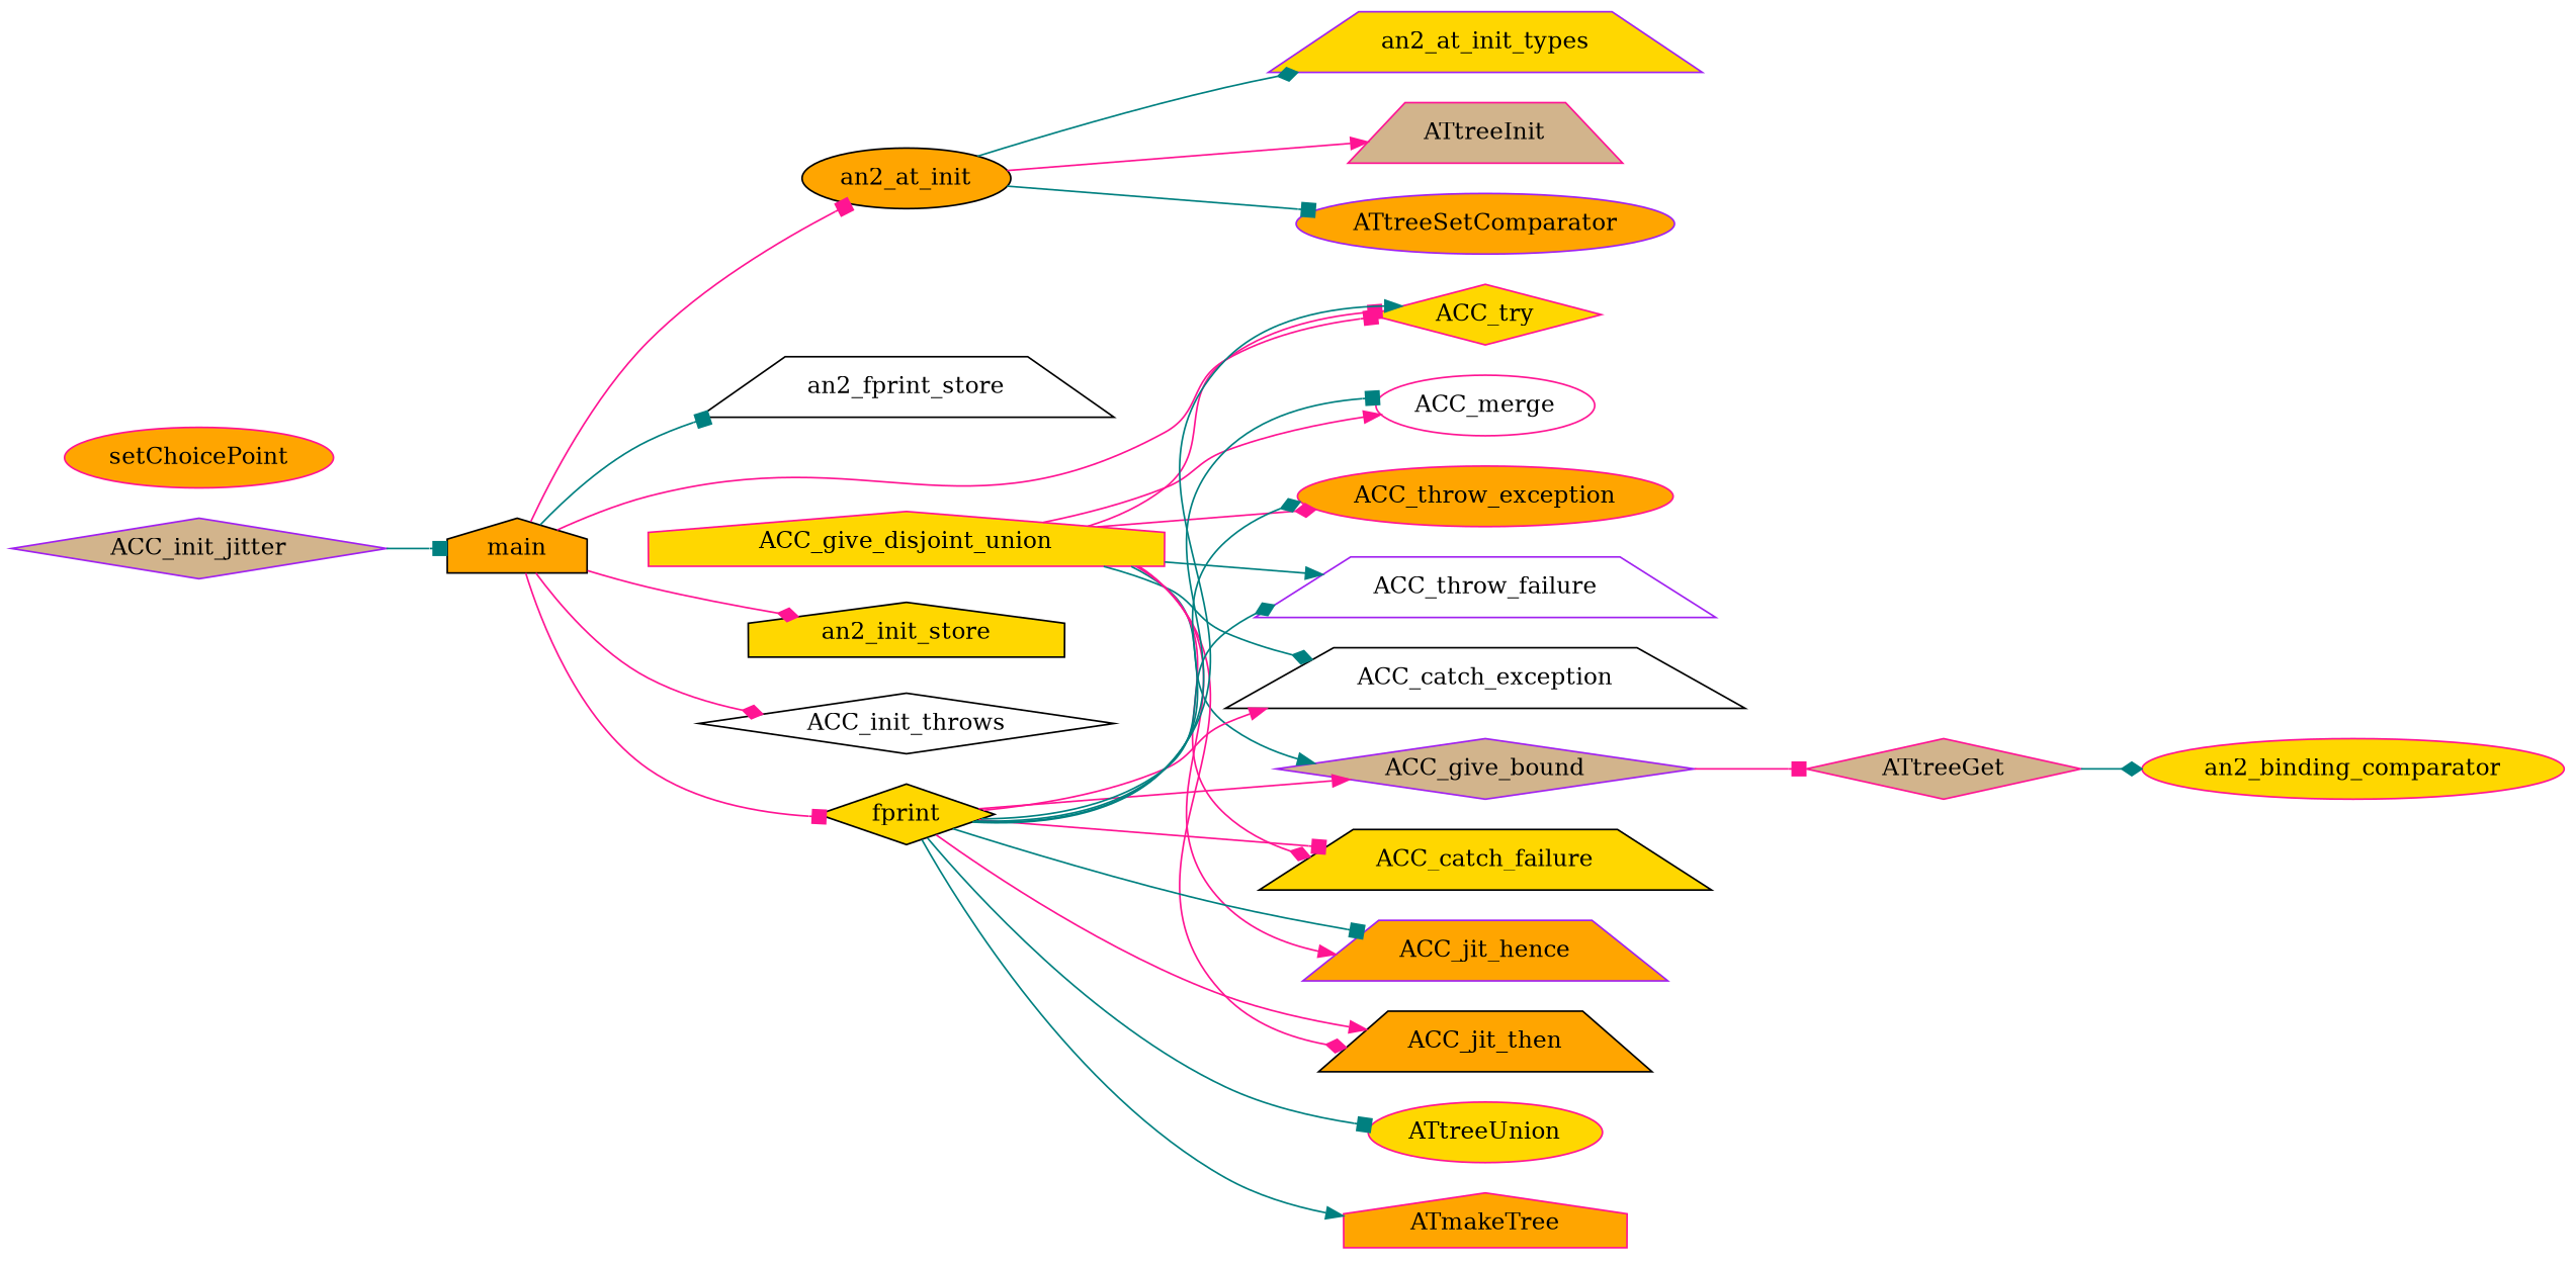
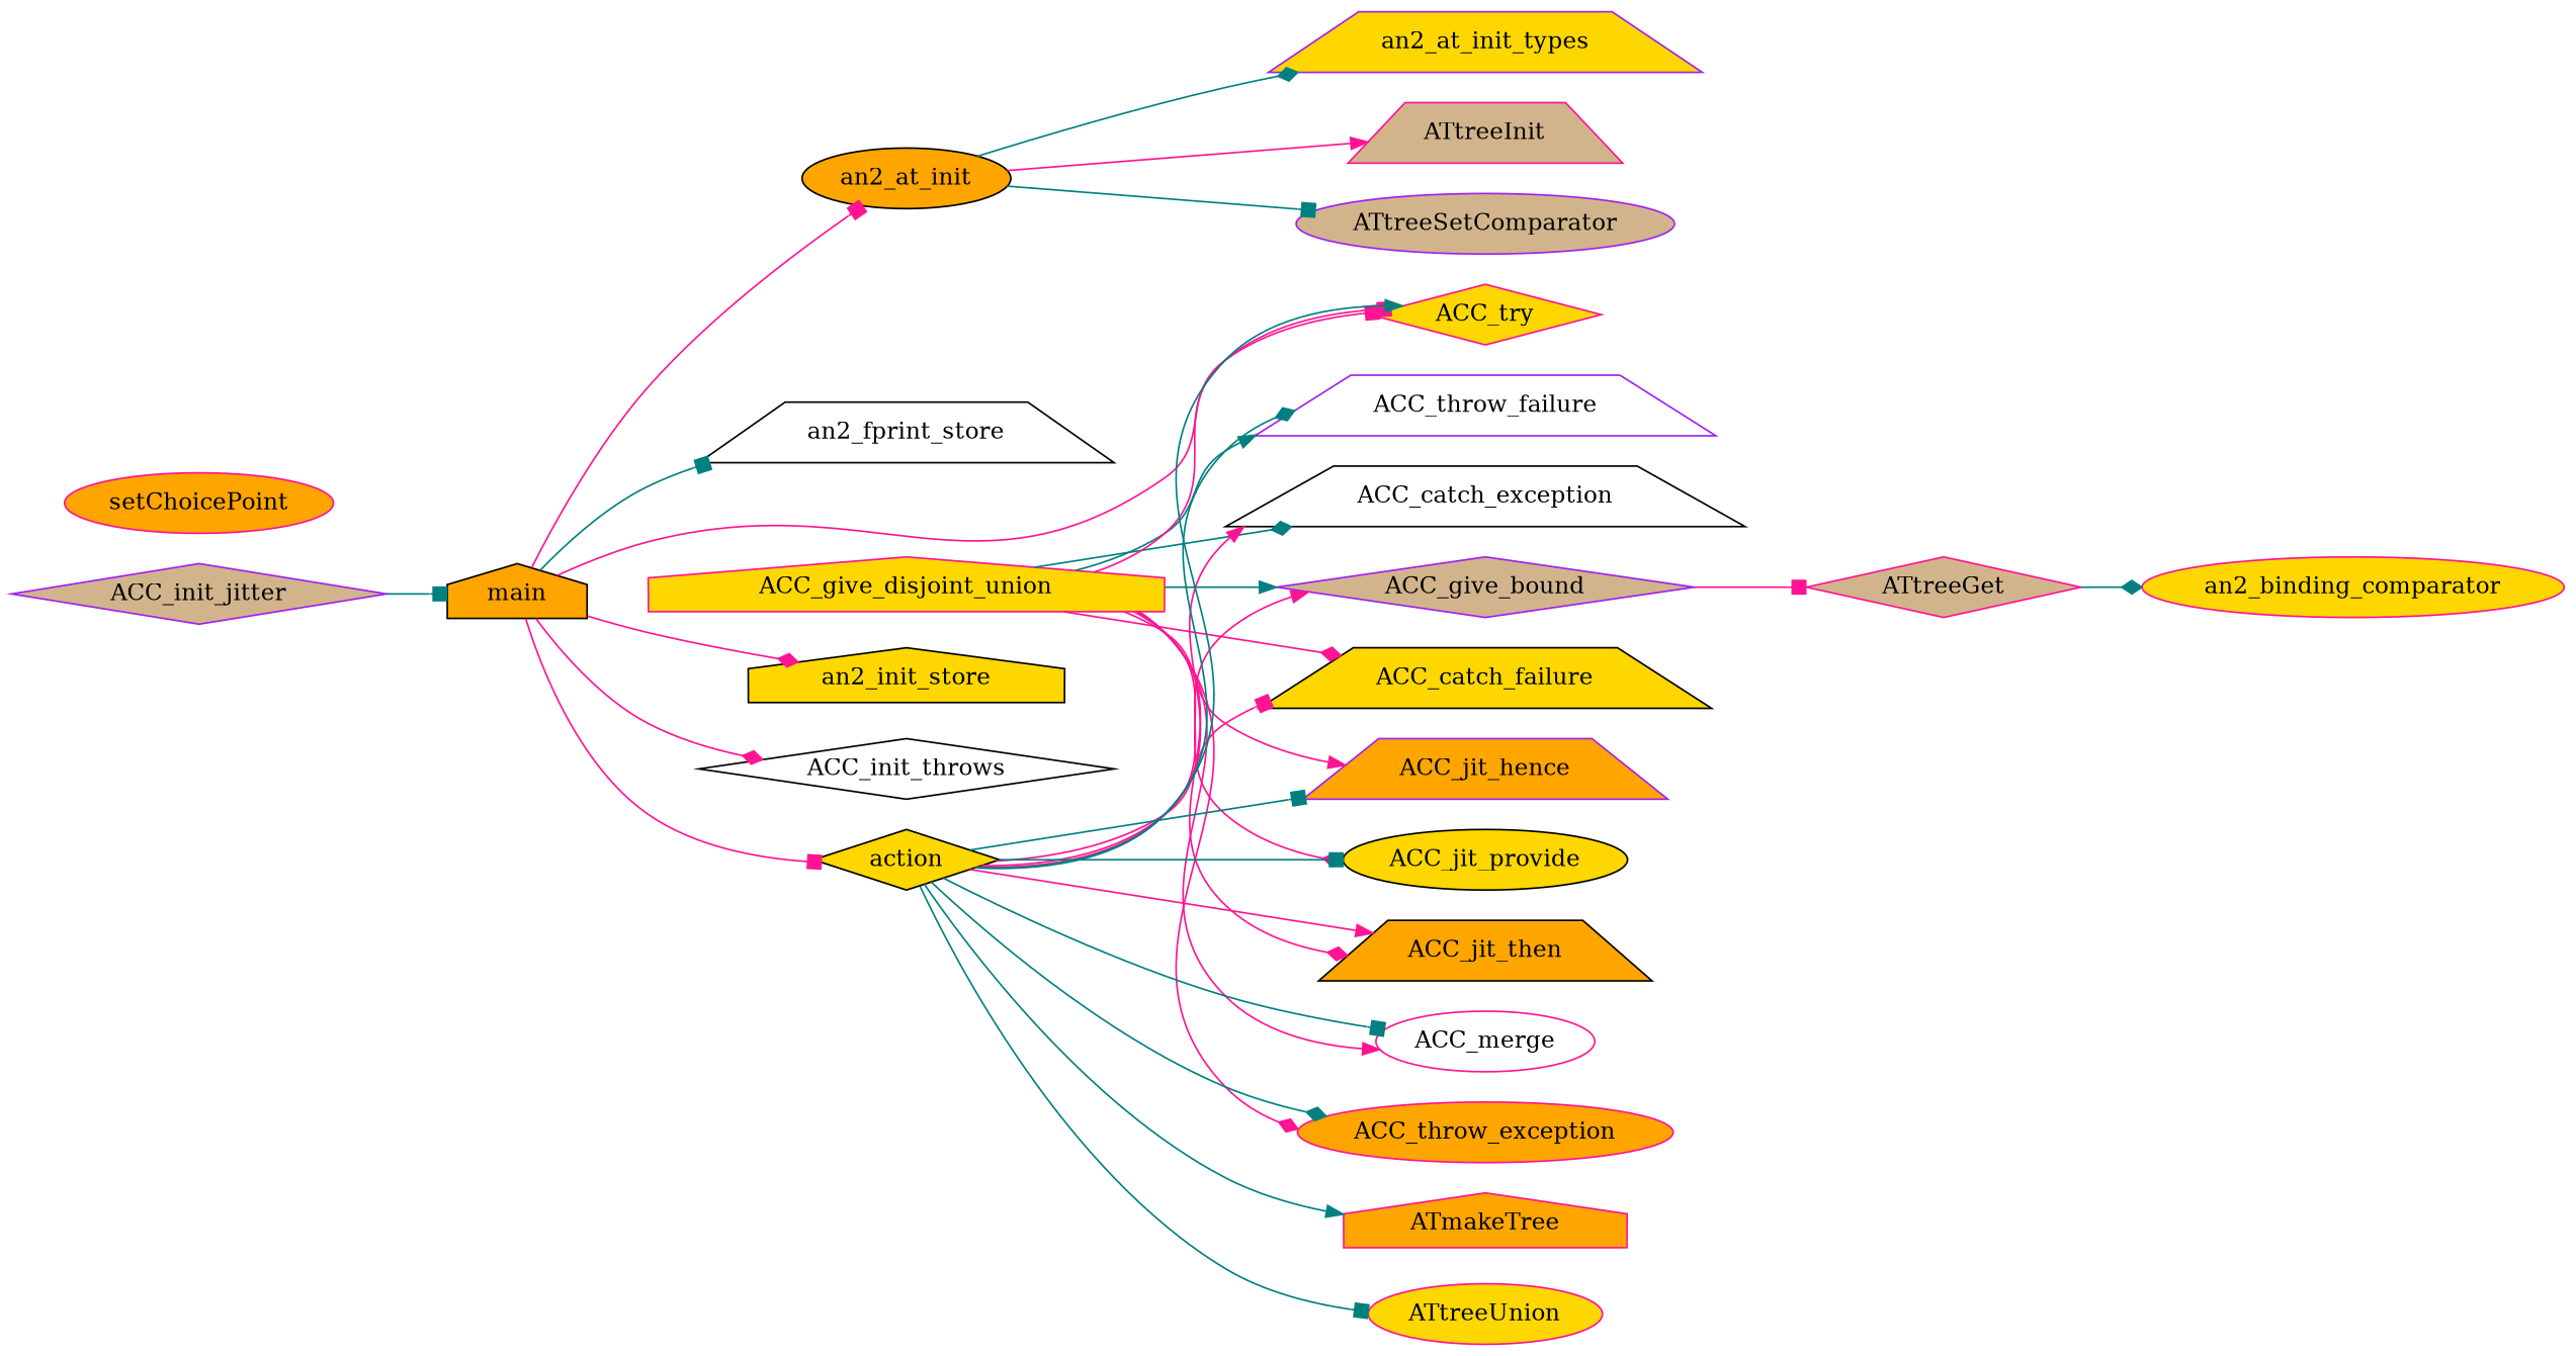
  digraph {
    rankdir=LR
    node [color=black fillcolor=gold shape=trapezium style=filled]
    edge [arrowhead=box color=deeppink]
    ACC_catch_exception [fillcolor=white]
    ACC_give_bound [color=purple fillcolor=tan shape=diamond]
    ATtreeGet [color=deeppink fillcolor=tan shape=diamond]
    an2_binding_comparator [color=deeppink shape=ellipse]
    ACC_give_disjoint_union [color=deeppink shape=house]
    ACC_catch_failure
    ACC_jit_hence [color=purple fillcolor=orange]
+   ACC_jit_provide [shape=ellipse]
    ACC_jit_then [fillcolor=orange]
    ACC_merge [color=deeppink fillcolor=white shape=ellipse]
    ACC_throw_exception [color=deeppink fillcolor=orange shape=ellipse]
    ACC_throw_failure [color=purple fillcolor=white]
    ACC_try [color=deeppink shape=diamond]
    ACC_init_jitter [color=purple fillcolor=tan shape=diamond]
    main [fillcolor=orange shape=house]
    ACC_init_throws [fillcolor=white shape=diamond]
-   action [shape=diamond label=fprint]
+   action [shape=diamond]
    ATmakeTree [color=deeppink fillcolor=orange shape=house]
    ATtreeUnion [color=deeppink shape=ellipse]
    an2_at_init [fillcolor=orange shape=ellipse]
    an2_at_init_types [color=purple]
    ATtreeInit [color=deeppink fillcolor=tan]
-   ATtreeSetComparator [color=purple fillcolor=orange shape=ellipse]
+   ATtreeSetComparator [color=purple fillcolor=tan shape=ellipse]
    an2_fprint_store [fillcolor=white]
    an2_init_store [shape=house]
    setChoicePoint [color=deeppink fillcolor=orange shape=ellipse]
    ACC_give_bound -> ATtreeGet
    ATtreeGet -> an2_binding_comparator [arrowhead=diamond color=teal]
    ACC_give_disjoint_union -> ACC_catch_exception [arrowhead=diamond color=teal]
    ACC_give_disjoint_union -> ACC_give_bound [arrowhead=normal color=teal]
    ACC_give_disjoint_union -> ACC_catch_failure [arrowhead=diamond]
    ACC_give_disjoint_union -> ACC_jit_hence [arrowhead=normal]
+   ACC_give_disjoint_union -> ACC_jit_provide [arrowhead=diamond]
    ACC_give_disjoint_union -> ACC_jit_then [arrowhead=diamond]
    ACC_give_disjoint_union -> ACC_merge [arrowhead=normal]
    ACC_give_disjoint_union -> ACC_throw_exception [arrowhead=diamond]
    ACC_give_disjoint_union -> ACC_throw_failure [arrowhead=normal color=teal]
    ACC_give_disjoint_union -> ACC_try
    ACC_init_jitter -> main [color=teal]
    main -> ACC_try
    main -> ACC_init_throws [arrowhead=diamond]
    main -> action
    main -> an2_at_init
    main -> an2_fprint_store [color=teal]
    main -> an2_init_store [arrowhead=diamond]
    action -> ACC_catch_exception [arrowhead=normal]
    action -> ACC_give_bound [arrowhead=normal]
    action -> ACC_catch_failure
    action -> ACC_jit_hence [color=teal]
+   action -> ACC_jit_provide [color=teal]
    action -> ACC_jit_then [arrowhead=normal]
    action -> ACC_merge [color=teal]
    action -> ACC_throw_exception [arrowhead=diamond color=teal]
    action -> ACC_throw_failure [arrowhead=diamond color=teal]
    action -> ACC_try [arrowhead=normal color=teal]
    action -> ATmakeTree [arrowhead=normal color=teal]
    action -> ATtreeUnion [color=teal]
    an2_at_init -> an2_at_init_types [arrowhead=diamond color=teal]
    an2_at_init -> ATtreeInit [arrowhead=normal]
    an2_at_init -> ATtreeSetComparator [color=teal]
  }
